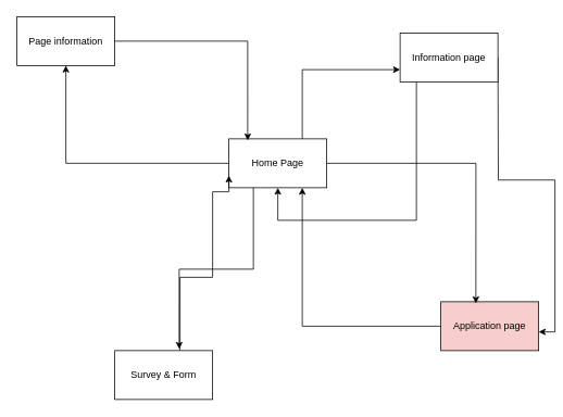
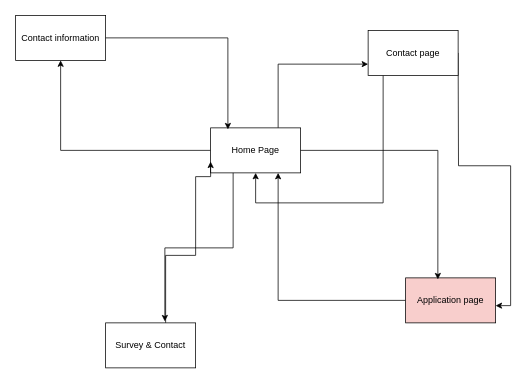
  <mxCell id="0" />
  <mxCell id="1" parent="0" />
  <mxCell id="2" value="" style="edgeStyle=orthogonalEdgeStyle;rounded=0;orthogonalLoop=1;jettySize=auto;html=1;" edge="1" parent="1" source="4" target="5"><mxGeometry relative="1" as="geometry" /></mxCell>
  <mxCell id="3" style="edgeStyle=orthogonalEdgeStyle;rounded=0;orthogonalLoop=1;jettySize=auto;html=1;entryX=0;entryY=0.75;entryDx=0;entryDy=0;" edge="1" parent="1" source="4" target="8"><mxGeometry relative="1" as="geometry"><Array as="points"><mxPoint x="370" y="85" /></Array></mxGeometry></mxCell>
  <mxCell id="4" value="Home Page" style="rounded=0;whiteSpace=wrap;html=1;" vertex="1" parent="1"><mxGeometry x="280" y="170" width="120" height="60" as="geometry" /></mxCell>
- <mxCell id="5" value="Page information" style="whiteSpace=wrap;html=1;rounded=0;" vertex="1" parent="1"><mxGeometry x="20" y="20" width="120" height="60" as="geometry" /></mxCell>
+ <mxCell id="5" value="Contact information" style="whiteSpace=wrap;html=1;rounded=0;" vertex="1" parent="1"><mxGeometry x="20" y="20" width="120" height="60" as="geometry" /></mxCell>
  <mxCell id="6" value="" style="edgeStyle=orthogonalEdgeStyle;rounded=0;orthogonalLoop=1;jettySize=auto;html=1;entryX=1;entryY=0.617;entryDx=0;entryDy=0;entryPerimeter=0;" edge="1" parent="1" target="10"><mxGeometry relative="1" as="geometry"><mxPoint x="610" y="70" as="sourcePoint" /><mxPoint x="670" y="340" as="targetPoint" /></mxGeometry></mxCell>
  <mxCell id="7" style="edgeStyle=orthogonalEdgeStyle;rounded=0;orthogonalLoop=1;jettySize=auto;html=1;entryX=0.5;entryY=1;entryDx=0;entryDy=0;" edge="1" parent="1" source="8" target="4"><mxGeometry relative="1" as="geometry"><Array as="points"><mxPoint x="510" y="270" /><mxPoint x="340" y="270" /></Array></mxGeometry></mxCell>
- <mxCell id="8" value="Information page" style="whiteSpace=wrap;html=1;" vertex="1" parent="1"><mxGeometry x="490" y="40" width="120" height="60" as="geometry" /></mxCell>
+ <mxCell id="8" value="Contact page" style="whiteSpace=wrap;html=1;" vertex="1" parent="1"><mxGeometry x="490" y="40" width="120" height="60" as="geometry" /></mxCell>
  <mxCell id="9" style="edgeStyle=orthogonalEdgeStyle;rounded=0;orthogonalLoop=1;jettySize=auto;html=1;entryX=0.75;entryY=1;entryDx=0;entryDy=0;" edge="1" parent="1" source="10" target="4"><mxGeometry relative="1" as="geometry" /></mxCell>
  <mxCell id="10" value="Application page" style="whiteSpace=wrap;html=1;fillColor=#f8cecc;" vertex="1" parent="1"><mxGeometry x="540" y="370" width="120" height="60" as="geometry" /></mxCell>
  <mxCell id="11" style="edgeStyle=orthogonalEdgeStyle;rounded=0;orthogonalLoop=1;jettySize=auto;html=1;entryX=0;entryY=0.75;entryDx=0;entryDy=0;" edge="1" parent="1" source="12" target="4"><mxGeometry relative="1" as="geometry"><Array as="points"><mxPoint x="220" y="340" /><mxPoint x="260" y="340" /><mxPoint x="260" y="235" /></Array></mxGeometry></mxCell>
- <mxCell id="12" value="Survey &amp;amp; Form" style="whiteSpace=wrap;html=1;" vertex="1" parent="1"><mxGeometry x="140" y="430" width="120" height="60" as="geometry" /></mxCell>
+ <mxCell id="12" value="Survey &amp;amp; Contact" style="whiteSpace=wrap;html=1;" vertex="1" parent="1"><mxGeometry x="140" y="430" width="120" height="60" as="geometry" /></mxCell>
  <mxCell id="13" style="edgeStyle=orthogonalEdgeStyle;rounded=0;orthogonalLoop=1;jettySize=auto;html=1;entryX=0.192;entryY=0.033;entryDx=0;entryDy=0;entryPerimeter=0;" edge="1" parent="1" source="5" target="4"><mxGeometry relative="1" as="geometry" /></mxCell>
  <mxCell id="14" style="edgeStyle=orthogonalEdgeStyle;rounded=0;orthogonalLoop=1;jettySize=auto;html=1;entryX=0.358;entryY=0.033;entryDx=0;entryDy=0;entryPerimeter=0;" edge="1" parent="1" source="4" target="10"><mxGeometry relative="1" as="geometry" /></mxCell>
  <mxCell id="15" style="edgeStyle=orthogonalEdgeStyle;rounded=0;orthogonalLoop=1;jettySize=auto;html=1;exitX=0.25;exitY=1;exitDx=0;exitDy=0;entryX=0.658;entryY=-0.033;entryDx=0;entryDy=0;entryPerimeter=0;" edge="1" parent="1" source="4" target="12"><mxGeometry relative="1" as="geometry" /></mxCell>
